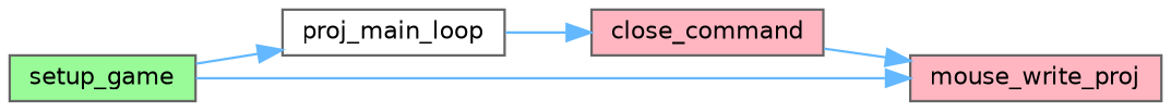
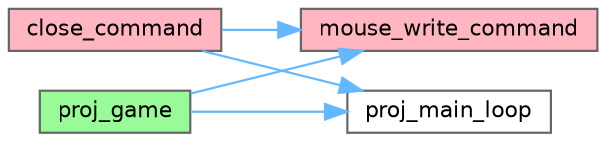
  digraph {
    fontname="DejaVu Sans"
    rankdir=RL
    node [color=grey40 fillcolor=lightpink fontname="DejaVu Sans" fontsize=10 shape=box style=filled]
    edge [color=steelblue1 dir=back fontname="DejaVu Sans" fontsize=10 labelfontname=Helvetica labelfontsize=10 style=solid]
-   n1 [color=gray40 fontcolor=black height=0.2 label=mouse_write_proj width=0.4]
+   n1 [color=gray40 fontcolor=black height=0.2 label=mouse_write_command width=0.4]
    n2 [height=0.2 label=close_command width=0.4]
-   n3 [fillcolor=palegreen height=0.2 label=setup_game width=0.4]
+   n3 [fillcolor=palegreen height=0.2 label=proj_game width=0.4]
    n4 [fillcolor=white height=0.2 label=proj_main_loop width=0.4]
    n1 -> n2
    n1 -> n3
-   n2 -> n4
+   n4 -> n2
    n4 -> n3
  }
